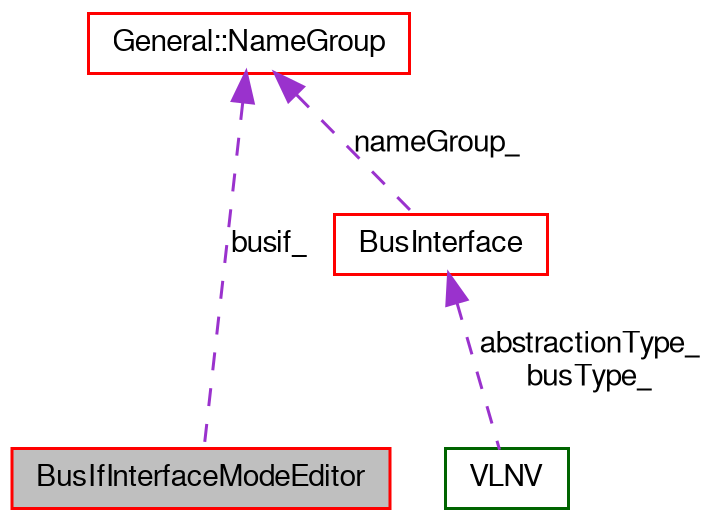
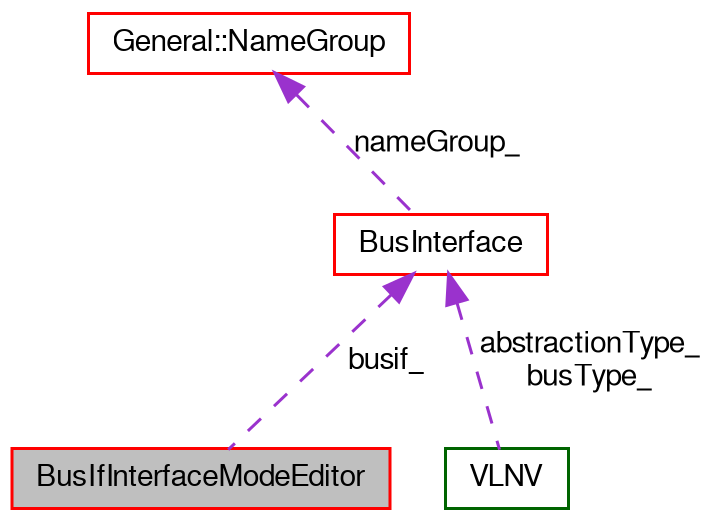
  digraph {
    node [color=red fontname=FreeSans fontsize=10 shape=record]
    edge [color=darkorchid3 dir=back fontname=FreeSans fontsize=10 labelfontname=FreeSans labelfontsize=10 style=dashed]
    n1 [fillcolor=grey75 fontcolor=black height=0.2 label=BusIfInterfaceModeEditor style=filled width=0.4]
    n2 [height=0.2 label=BusInterface width=0.4]
    n3 [color=darkgreen height=0.2 label=VLNV width=0.4]
    n4 [height=0.2 label="General::NameGroup" width=0.4]
-   n4 -> n1 [label=busif_]
+   n2 -> n1 [label=busif_]
    n2 -> n3 [label="abstractionType_\nbusType_"]
    n4 -> n2 [label=nameGroup_]
  }
